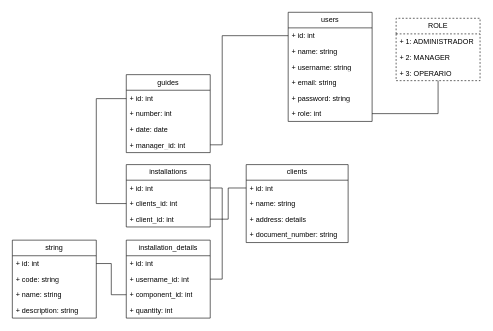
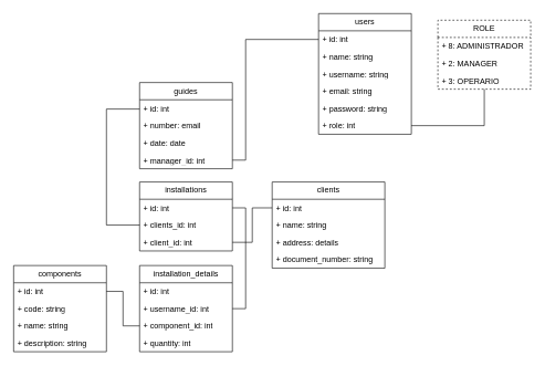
  <mxCell id="0" />
  <mxCell id="1" parent="0" />
  <mxCell id="2" value="guides" style="swimlane;fontStyle=0;childLayout=stackLayout;horizontal=1;startSize=26;fillColor=none;horizontalStack=0;resizeParent=1;resizeParentMax=0;resizeLast=0;collapsible=1;marginBottom=0;whiteSpace=wrap;html=1;" vertex="1" parent="1"><mxGeometry x="210" y="124" width="140" height="130" as="geometry" /></mxCell>
  <mxCell id="3" value="+ id: int" style="text;strokeColor=none;fillColor=none;align=left;verticalAlign=top;spacingLeft=4;spacingRight=4;overflow=hidden;rotatable=0;points=[[0,0.5],[1,0.5]];portConstraint=eastwest;whiteSpace=wrap;html=1;" vertex="1" parent="2"><mxGeometry y="26" width="140" height="26" as="geometry" /></mxCell>
- <mxCell id="4" value="+ number: int" style="text;strokeColor=none;fillColor=none;align=left;verticalAlign=top;spacingLeft=4;spacingRight=4;overflow=hidden;rotatable=0;points=[[0,0.5],[1,0.5]];portConstraint=eastwest;whiteSpace=wrap;html=1;" vertex="1" parent="2"><mxGeometry y="52" width="140" height="26" as="geometry" /></mxCell>
+ <mxCell id="4" value="+ number: email" style="text;strokeColor=none;fillColor=none;align=left;verticalAlign=top;spacingLeft=4;spacingRight=4;overflow=hidden;rotatable=0;points=[[0,0.5],[1,0.5]];portConstraint=eastwest;whiteSpace=wrap;html=1;" vertex="1" parent="2"><mxGeometry y="52" width="140" height="26" as="geometry" /></mxCell>
  <mxCell id="5" value="+ date: date" style="text;strokeColor=none;fillColor=none;align=left;verticalAlign=top;spacingLeft=4;spacingRight=4;overflow=hidden;rotatable=0;points=[[0,0.5],[1,0.5]];portConstraint=eastwest;whiteSpace=wrap;html=1;" vertex="1" parent="2"><mxGeometry y="78" width="140" height="26" as="geometry" /></mxCell>
  <mxCell id="6" value="+ manager_id: int" style="text;strokeColor=none;fillColor=none;align=left;verticalAlign=top;spacingLeft=4;spacingRight=4;overflow=hidden;rotatable=0;points=[[0,0.5],[1,0.5]];portConstraint=eastwest;whiteSpace=wrap;html=1;" vertex="1" parent="2"><mxGeometry y="104" width="140" height="26" as="geometry" /></mxCell>
- <mxCell id="7" value="string" style="swimlane;fontStyle=0;childLayout=stackLayout;horizontal=1;startSize=26;fillColor=none;horizontalStack=0;resizeParent=1;resizeParentMax=0;resizeLast=0;collapsible=1;marginBottom=0;whiteSpace=wrap;html=1;" vertex="1" parent="1"><mxGeometry x="20" y="400" width="140" height="130" as="geometry" /></mxCell>
+ <mxCell id="7" value="components" style="swimlane;fontStyle=0;childLayout=stackLayout;horizontal=1;startSize=26;fillColor=none;horizontalStack=0;resizeParent=1;resizeParentMax=0;resizeLast=0;collapsible=1;marginBottom=0;whiteSpace=wrap;html=1;" vertex="1" parent="1"><mxGeometry x="20" y="400" width="140" height="130" as="geometry" /></mxCell>
  <mxCell id="8" value="+ id: int" style="text;strokeColor=none;fillColor=none;align=left;verticalAlign=top;spacingLeft=4;spacingRight=4;overflow=hidden;rotatable=0;points=[[0,0.5],[1,0.5]];portConstraint=eastwest;whiteSpace=wrap;html=1;" vertex="1" parent="7"><mxGeometry y="26" width="140" height="26" as="geometry" /></mxCell>
  <mxCell id="9" value="+ code: string" style="text;strokeColor=none;fillColor=none;align=left;verticalAlign=top;spacingLeft=4;spacingRight=4;overflow=hidden;rotatable=0;points=[[0,0.5],[1,0.5]];portConstraint=eastwest;whiteSpace=wrap;html=1;" vertex="1" parent="7"><mxGeometry y="52" width="140" height="26" as="geometry" /></mxCell>
  <mxCell id="10" value="+ name: string" style="text;strokeColor=none;fillColor=none;align=left;verticalAlign=top;spacingLeft=4;spacingRight=4;overflow=hidden;rotatable=0;points=[[0,0.5],[1,0.5]];portConstraint=eastwest;whiteSpace=wrap;html=1;" vertex="1" parent="7"><mxGeometry y="78" width="140" height="26" as="geometry" /></mxCell>
  <mxCell id="11" value="+ description: string" style="text;strokeColor=none;fillColor=none;align=left;verticalAlign=top;spacingLeft=4;spacingRight=4;overflow=hidden;rotatable=0;points=[[0,0.5],[1,0.5]];portConstraint=eastwest;whiteSpace=wrap;html=1;" vertex="1" parent="7"><mxGeometry y="104" width="140" height="26" as="geometry" /></mxCell>
  <mxCell id="12" value="clients" style="swimlane;fontStyle=0;childLayout=stackLayout;horizontal=1;startSize=26;fillColor=none;horizontalStack=0;resizeParent=1;resizeParentMax=0;resizeLast=0;collapsible=1;marginBottom=0;whiteSpace=wrap;html=1;" vertex="1" parent="1"><mxGeometry x="410" y="274" width="170" height="130" as="geometry" /></mxCell>
  <mxCell id="13" value="+ id: int" style="text;strokeColor=none;fillColor=none;align=left;verticalAlign=top;spacingLeft=4;spacingRight=4;overflow=hidden;rotatable=0;points=[[0,0.5],[1,0.5]];portConstraint=eastwest;whiteSpace=wrap;html=1;" vertex="1" parent="12"><mxGeometry y="26" width="170" height="26" as="geometry" /></mxCell>
  <mxCell id="14" value="+ name: string" style="text;strokeColor=none;fillColor=none;align=left;verticalAlign=top;spacingLeft=4;spacingRight=4;overflow=hidden;rotatable=0;points=[[0,0.5],[1,0.5]];portConstraint=eastwest;whiteSpace=wrap;html=1;" vertex="1" parent="12"><mxGeometry y="52" width="170" height="26" as="geometry" /></mxCell>
  <mxCell id="15" value="+ address: details" style="text;strokeColor=none;fillColor=none;align=left;verticalAlign=top;spacingLeft=4;spacingRight=4;overflow=hidden;rotatable=0;points=[[0,0.5],[1,0.5]];portConstraint=eastwest;whiteSpace=wrap;html=1;" vertex="1" parent="12"><mxGeometry y="78" width="170" height="26" as="geometry" /></mxCell>
  <mxCell id="16" value="+ document_number: string" style="text;strokeColor=none;fillColor=none;align=left;verticalAlign=top;spacingLeft=4;spacingRight=4;overflow=hidden;rotatable=0;points=[[0,0.5],[1,0.5]];portConstraint=eastwest;whiteSpace=wrap;html=1;" vertex="1" parent="12"><mxGeometry y="104" width="170" height="26" as="geometry" /></mxCell>
  <mxCell id="17" value="installations" style="swimlane;fontStyle=0;childLayout=stackLayout;horizontal=1;startSize=26;fillColor=none;horizontalStack=0;resizeParent=1;resizeParentMax=0;resizeLast=0;collapsible=1;marginBottom=0;whiteSpace=wrap;html=1;" vertex="1" parent="1"><mxGeometry x="210" y="274" width="140" height="104" as="geometry" /></mxCell>
  <mxCell id="18" value="+ id: int" style="text;strokeColor=none;fillColor=none;align=left;verticalAlign=top;spacingLeft=4;spacingRight=4;overflow=hidden;rotatable=0;points=[[0,0.5],[1,0.5]];portConstraint=eastwest;whiteSpace=wrap;html=1;" vertex="1" parent="17"><mxGeometry y="26" width="140" height="26" as="geometry" /></mxCell>
  <mxCell id="19" value="+ clients_id: int" style="text;strokeColor=none;fillColor=none;align=left;verticalAlign=top;spacingLeft=4;spacingRight=4;overflow=hidden;rotatable=0;points=[[0,0.5],[1,0.5]];portConstraint=eastwest;whiteSpace=wrap;html=1;" vertex="1" parent="17"><mxGeometry y="52" width="140" height="26" as="geometry" /></mxCell>
  <mxCell id="20" value="+ client_id: int" style="text;strokeColor=none;fillColor=none;align=left;verticalAlign=top;spacingLeft=4;spacingRight=4;overflow=hidden;rotatable=0;points=[[0,0.5],[1,0.5]];portConstraint=eastwest;whiteSpace=wrap;html=1;" vertex="1" parent="17"><mxGeometry y="78" width="140" height="26" as="geometry" /></mxCell>
  <mxCell id="21" value="installation_details" style="swimlane;fontStyle=0;childLayout=stackLayout;horizontal=1;startSize=26;fillColor=none;horizontalStack=0;resizeParent=1;resizeParentMax=0;resizeLast=0;collapsible=1;marginBottom=0;whiteSpace=wrap;html=1;" vertex="1" parent="1"><mxGeometry x="210" y="400" width="140" height="130" as="geometry" /></mxCell>
  <mxCell id="22" value="+ id: int" style="text;strokeColor=none;fillColor=none;align=left;verticalAlign=top;spacingLeft=4;spacingRight=4;overflow=hidden;rotatable=0;points=[[0,0.5],[1,0.5]];portConstraint=eastwest;whiteSpace=wrap;html=1;" vertex="1" parent="21"><mxGeometry y="26" width="140" height="26" as="geometry" /></mxCell>
  <mxCell id="23" value="+ username_id: int" style="text;strokeColor=none;fillColor=none;align=left;verticalAlign=top;spacingLeft=4;spacingRight=4;overflow=hidden;rotatable=0;points=[[0,0.5],[1,0.5]];portConstraint=eastwest;whiteSpace=wrap;html=1;" vertex="1" parent="21"><mxGeometry y="52" width="140" height="26" as="geometry" /></mxCell>
  <mxCell id="24" value="+ component_id: int" style="text;strokeColor=none;fillColor=none;align=left;verticalAlign=top;spacingLeft=4;spacingRight=4;overflow=hidden;rotatable=0;points=[[0,0.5],[1,0.5]];portConstraint=eastwest;whiteSpace=wrap;html=1;" vertex="1" parent="21"><mxGeometry y="78" width="140" height="26" as="geometry" /></mxCell>
  <mxCell id="25" value="+ quantity: int" style="text;strokeColor=none;fillColor=none;align=left;verticalAlign=top;spacingLeft=4;spacingRight=4;overflow=hidden;rotatable=0;points=[[0,0.5],[1,0.5]];portConstraint=eastwest;whiteSpace=wrap;html=1;" vertex="1" parent="21"><mxGeometry y="104" width="140" height="26" as="geometry" /></mxCell>
  <mxCell id="26" style="edgeStyle=orthogonalEdgeStyle;rounded=0;orthogonalLoop=1;jettySize=auto;html=1;endArrow=none;endFill=0;" edge="1" parent="1" source="19" target="3"><mxGeometry relative="1" as="geometry"><Array as="points"><mxPoint x="160" y="339" /><mxPoint x="160" y="164" /></Array></mxGeometry></mxCell>
  <mxCell id="27" style="edgeStyle=orthogonalEdgeStyle;rounded=0;orthogonalLoop=1;jettySize=auto;html=1;endArrow=none;endFill=0;" edge="1" parent="1" source="23" target="18"><mxGeometry relative="1" as="geometry"><Array as="points"><mxPoint x="370" y="465" /><mxPoint x="370" y="313" /></Array></mxGeometry></mxCell>
  <mxCell id="28" style="edgeStyle=orthogonalEdgeStyle;rounded=0;orthogonalLoop=1;jettySize=auto;html=1;endArrow=none;endFill=0;" edge="1" parent="1" source="20" target="13"><mxGeometry relative="1" as="geometry" /></mxCell>
  <mxCell id="29" style="edgeStyle=orthogonalEdgeStyle;rounded=0;orthogonalLoop=1;jettySize=auto;html=1;endArrow=none;endFill=0;" edge="1" parent="1" source="24" target="8"><mxGeometry relative="1" as="geometry" /></mxCell>
  <mxCell id="30" style="edgeStyle=orthogonalEdgeStyle;rounded=0;orthogonalLoop=1;jettySize=auto;html=1;endArrow=none;endFill=0;" edge="1" parent="1" source="6" target="32"><mxGeometry relative="1" as="geometry"><mxPoint x="350" y="43" as="targetPoint" /><Array as="points"><mxPoint x="370" y="241" /><mxPoint x="370" y="59" /></Array></mxGeometry></mxCell>
  <mxCell id="31" value="users" style="swimlane;fontStyle=0;childLayout=stackLayout;horizontal=1;startSize=26;fillColor=none;horizontalStack=0;resizeParent=1;resizeParentMax=0;resizeLast=0;collapsible=1;marginBottom=0;whiteSpace=wrap;html=1;" vertex="1" parent="1"><mxGeometry x="480" y="20" width="140" height="182" as="geometry" /></mxCell>
  <mxCell id="32" value="+ id: int" style="text;strokeColor=none;fillColor=none;align=left;verticalAlign=top;spacingLeft=4;spacingRight=4;overflow=hidden;rotatable=0;points=[[0,0.5],[1,0.5]];portConstraint=eastwest;whiteSpace=wrap;html=1;" vertex="1" parent="31"><mxGeometry y="26" width="140" height="26" as="geometry" /></mxCell>
  <mxCell id="33" value="+ name: string" style="text;strokeColor=none;fillColor=none;align=left;verticalAlign=top;spacingLeft=4;spacingRight=4;overflow=hidden;rotatable=0;points=[[0,0.5],[1,0.5]];portConstraint=eastwest;whiteSpace=wrap;html=1;" vertex="1" parent="31"><mxGeometry y="52" width="140" height="26" as="geometry" /></mxCell>
  <mxCell id="34" value="+ username: string" style="text;strokeColor=none;fillColor=none;align=left;verticalAlign=top;spacingLeft=4;spacingRight=4;overflow=hidden;rotatable=0;points=[[0,0.5],[1,0.5]];portConstraint=eastwest;whiteSpace=wrap;html=1;" vertex="1" parent="31"><mxGeometry y="78" width="140" height="26" as="geometry" /></mxCell>
  <mxCell id="35" value="+ email: string" style="text;strokeColor=none;fillColor=none;align=left;verticalAlign=top;spacingLeft=4;spacingRight=4;overflow=hidden;rotatable=0;points=[[0,0.5],[1,0.5]];portConstraint=eastwest;whiteSpace=wrap;html=1;" vertex="1" parent="31"><mxGeometry y="104" width="140" height="26" as="geometry" /></mxCell>
  <mxCell id="36" value="+ password: string" style="text;strokeColor=none;fillColor=none;align=left;verticalAlign=top;spacingLeft=4;spacingRight=4;overflow=hidden;rotatable=0;points=[[0,0.5],[1,0.5]];portConstraint=eastwest;whiteSpace=wrap;html=1;" vertex="1" parent="31"><mxGeometry y="130" width="140" height="26" as="geometry" /></mxCell>
  <mxCell id="37" value="+ role: int" style="text;strokeColor=none;fillColor=none;align=left;verticalAlign=top;spacingLeft=4;spacingRight=4;overflow=hidden;rotatable=0;points=[[0,0.5],[1,0.5]];portConstraint=eastwest;whiteSpace=wrap;html=1;" vertex="1" parent="31"><mxGeometry y="156" width="140" height="26" as="geometry" /></mxCell>
  <mxCell id="38" value="ROLE" style="swimlane;fontStyle=0;childLayout=stackLayout;horizontal=1;startSize=26;fillColor=none;horizontalStack=0;resizeParent=1;resizeParentMax=0;resizeLast=0;collapsible=1;marginBottom=0;whiteSpace=wrap;html=1;dashed=1;" vertex="1" parent="1"><mxGeometry x="660" y="30" width="140" height="104" as="geometry" /></mxCell>
- <mxCell id="39" value="+ 1: ADMINISTRADOR" style="text;strokeColor=none;fillColor=none;align=left;verticalAlign=top;spacingLeft=4;spacingRight=4;overflow=hidden;rotatable=0;points=[[0,0.5],[1,0.5]];portConstraint=eastwest;whiteSpace=wrap;html=1;" vertex="1" parent="38"><mxGeometry y="26" width="140" height="26" as="geometry" /></mxCell>
+ <mxCell id="39" value="+ 8: ADMINISTRADOR" style="text;strokeColor=none;fillColor=none;align=left;verticalAlign=top;spacingLeft=4;spacingRight=4;overflow=hidden;rotatable=0;points=[[0,0.5],[1,0.5]];portConstraint=eastwest;whiteSpace=wrap;html=1;" vertex="1" parent="38"><mxGeometry y="26" width="140" height="26" as="geometry" /></mxCell>
  <mxCell id="40" value="+ 2: MANAGER" style="text;strokeColor=none;fillColor=none;align=left;verticalAlign=top;spacingLeft=4;spacingRight=4;overflow=hidden;rotatable=0;points=[[0,0.5],[1,0.5]];portConstraint=eastwest;whiteSpace=wrap;html=1;" vertex="1" parent="38"><mxGeometry y="52" width="140" height="26" as="geometry" /></mxCell>
  <mxCell id="41" value="+ 3: OPERARIO" style="text;strokeColor=none;fillColor=none;align=left;verticalAlign=top;spacingLeft=4;spacingRight=4;overflow=hidden;rotatable=0;points=[[0,0.5],[1,0.5]];portConstraint=eastwest;whiteSpace=wrap;html=1;" vertex="1" parent="38"><mxGeometry y="78" width="140" height="26" as="geometry" /></mxCell>
  <mxCell id="42" style="edgeStyle=orthogonalEdgeStyle;rounded=0;orthogonalLoop=1;jettySize=auto;html=1;dashed=0;endArrow=none;endFill=0;" edge="1" parent="1" source="37" target="38"><mxGeometry relative="1" as="geometry" /></mxCell>
